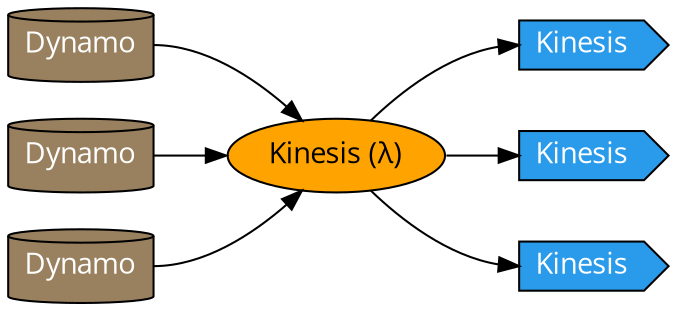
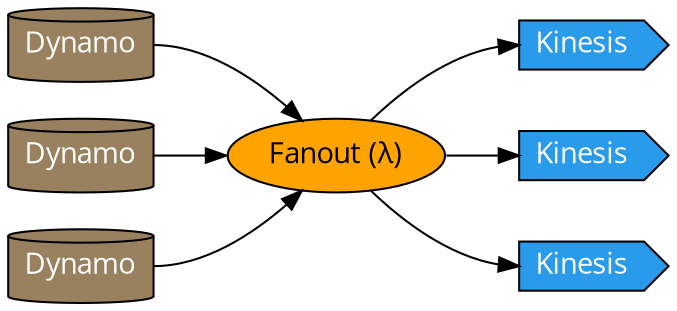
  digraph {
    rankdir=LR
    fontname="Open Sans"
    node [fillcolor="#99815f" fontcolor="#ffffff" shape=cylinder style=filled fontname="Open Sans"]
    edge [fontname="Open Sans"]
    n1 [label=Dynamo]
    n2 [label=Dynamo]
    n3 [label=Dynamo]
    n4 [fillcolor="#2a9bea" label="Kinesis   " shape=cds]
    n5 [fillcolor="#2a9bea" label="Kinesis   " shape=cds]
    n6 [fillcolor="#2a9bea" label="Kinesis   " shape=cds]
-   n7 [fillcolor="#ffa300" label="Kinesis (λ)" shape=ellipse fontcolor=""]
+   n7 [fillcolor="#ffa300" label="Fanout (λ)" shape=ellipse fontcolor=""]
    subgraph sub_1 {
      rank=same
      n1
      n2
      n3
    }
    subgraph sub_2 {
      rank=same
      n4
      n5
      n6
    }
    n1 -> n7 [tailport=e]
    n2 -> n7 [tailport=e]
    n3 -> n7 [tailport=e]
    n7 -> n4 [headport=w]
    n7 -> n5 [headport=w]
    n7 -> n6 [headport=w]
  }
